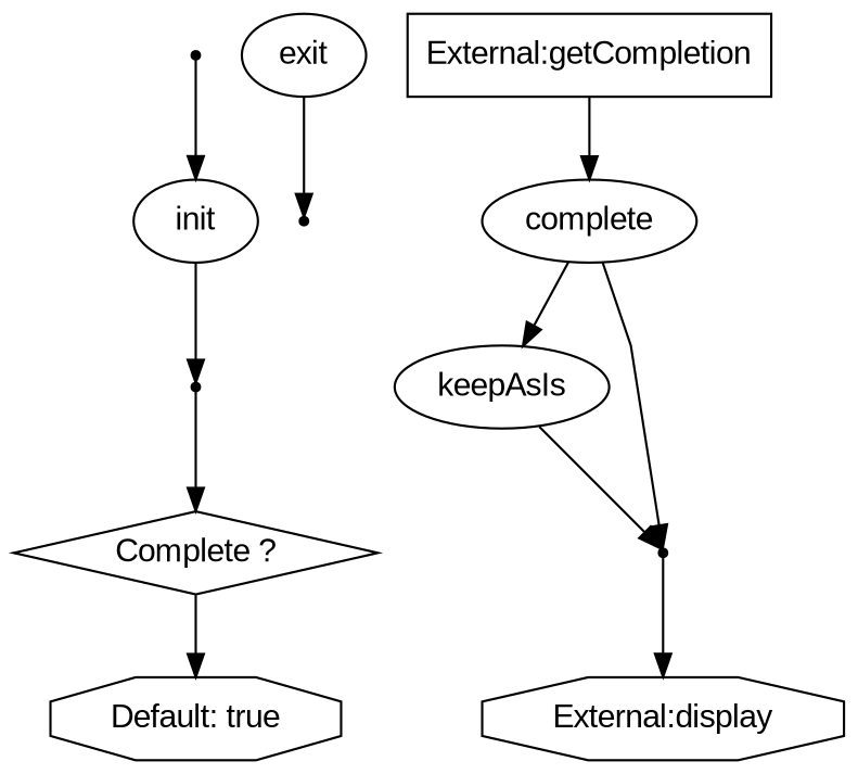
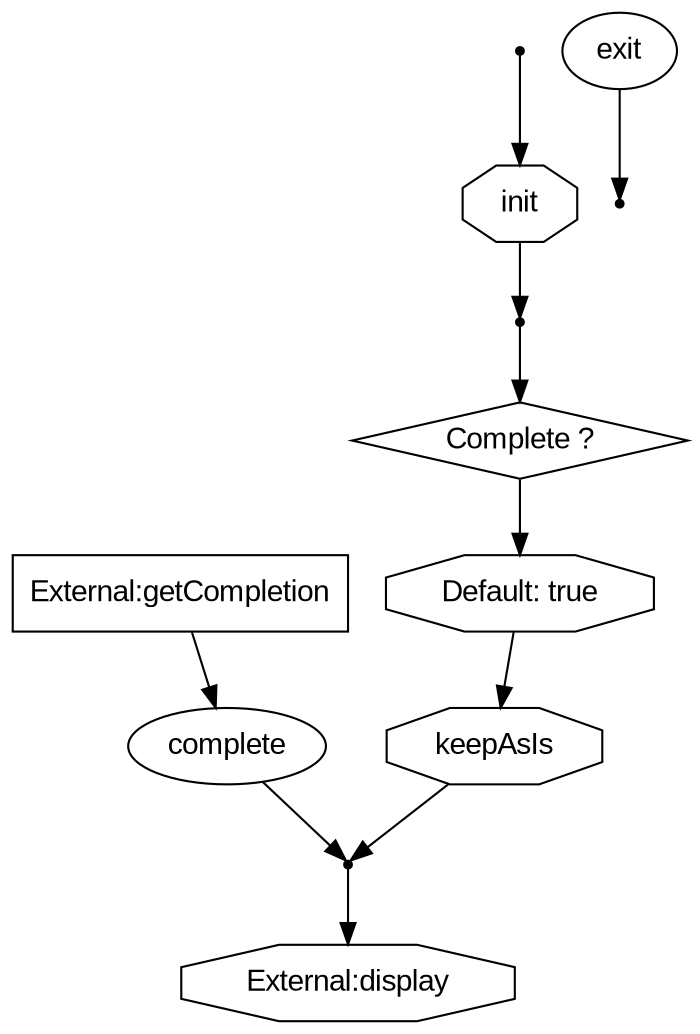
  digraph {
    fontname="Liberation Sans"
    splines=polyline
    node [fontname="Liberation Sans" shape=ellipse]
    edge [fontname="Liberation Sans"]
-   n1 [label=init]
+   n1 [label=init shape=octagon]
    inputDataPoint [shape=point]
    simpleService_init [shape=point]
    n4 [label="Complete ?" shape=diamond]
    n5 [label="Default: true" shape=octagon]
    n6 [label=exit]
    exit [shape=point]
-   n8 [label=keepAsIs]
+   n8 [label=keepAsIs shape=octagon]
    complete [shape=point]
    n10 [label=complete]
    n11 [label="External:display" shape=octagon]
    n12 [label="External:getCompletion" shape=box]
    n1 -> simpleService_init
    inputDataPoint -> n1
    simpleService_init -> n4
    n4 -> n5
-   n10 -> n8
+   n5 -> n8
    n6 -> exit
    n8 -> complete
    complete -> n11
    n10 -> complete
    n12 -> n10
  }
